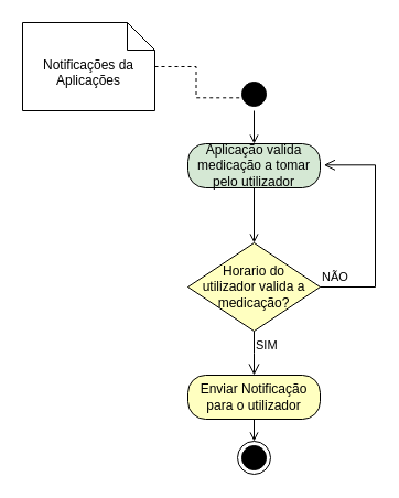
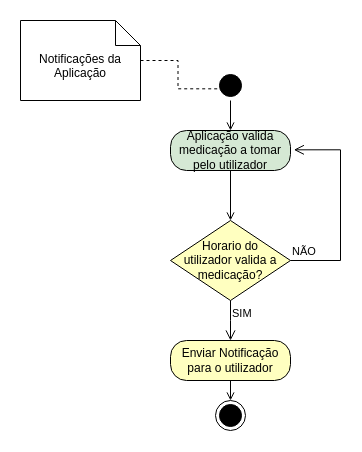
  <mxCell id="0" />
  <mxCell id="1" parent="0" />
- <mxCell id="2" value="Notificações da Aplicações" style="shape=note2;boundedLbl=1;whiteSpace=wrap;html=1;size=25;verticalAlign=top;align=center;" parent="1" vertex="1"><mxGeometry x="20" y="20" width="120" height="80" as="geometry" /></mxCell>
+ <mxCell id="2" value="Notificações da Aplicação" style="shape=note2;boundedLbl=1;whiteSpace=wrap;html=1;size=25;verticalAlign=top;align=center;" parent="1" vertex="1"><mxGeometry x="20" y="20" width="120" height="80" as="geometry" /></mxCell>
  <mxCell id="3" style="edgeStyle=orthogonalEdgeStyle;rounded=0;orthogonalLoop=1;jettySize=auto;html=1;entryX=0.206;entryY=0.611;entryDx=0;entryDy=0;entryPerimeter=0;dashed=1;endArrow=none;endFill=0;" parent="1" source="2" target="4" edge="1"><mxGeometry relative="1" as="geometry" /></mxCell>
  <mxCell id="4" value="" style="ellipse;shape=startState;fillColor=#000000;strokeColor=#000000;" parent="1" vertex="1"><mxGeometry x="215" y="70" width="30" height="30" as="geometry" /></mxCell>
  <mxCell id="5" style="edgeStyle=orthogonalEdgeStyle;rounded=0;orthogonalLoop=1;jettySize=auto;html=1;entryX=0.5;entryY=0;entryDx=0;entryDy=0;endArrow=open;endFill=0;" parent="1" source="6" target="8" edge="1"><mxGeometry relative="1" as="geometry" /></mxCell>
  <mxCell id="6" value="Aplicação valida medicação a tomar pelo utilizador" style="rounded=1;whiteSpace=wrap;html=1;arcSize=40;fontColor=#000000;fillColor=#d5e8d4;strokeColor=#000000;" parent="1" vertex="1"><mxGeometry x="170" y="130" width="120" height="40" as="geometry" /></mxCell>
  <mxCell id="7" style="edgeStyle=orthogonalEdgeStyle;rounded=0;orthogonalLoop=1;jettySize=auto;html=1;exitX=0.5;exitY=1;exitDx=0;exitDy=0;entryX=0.5;entryY=0;entryDx=0;entryDy=0;endArrow=open;endFill=0;" parent="1" source="4" target="6" edge="1"><mxGeometry relative="1" as="geometry" /></mxCell>
  <mxCell id="8" value="Horario do&lt;br style=&quot;border-color: var(--border-color);&quot;&gt;utilizador valida a&lt;br style=&quot;border-color: var(--border-color);&quot;&gt;medicação?" style="rhombus;whiteSpace=wrap;html=1;fontColor=#000000;fillColor=#ffffc0;strokeColor=#000000;" parent="1" vertex="1"><mxGeometry x="170" y="220" width="120" height="80" as="geometry" /></mxCell>
  <mxCell id="9" value="NÃO" style="edgeStyle=orthogonalEdgeStyle;html=1;align=left;verticalAlign=bottom;endArrow=open;endSize=8;strokeColor=#000000;rounded=0;entryX=1.028;entryY=0.483;entryDx=0;entryDy=0;entryPerimeter=0;" parent="1" source="8" target="6" edge="1"><mxGeometry x="-1" relative="1" as="geometry"><mxPoint x="359.64" y="255.4" as="targetPoint" /><Array as="points"><mxPoint x="340" y="260" /><mxPoint x="340" y="150" /><mxPoint x="293" y="150" /></Array></mxGeometry></mxCell>
  <mxCell id="10" value="SIM" style="edgeStyle=orthogonalEdgeStyle;html=1;align=left;verticalAlign=top;endArrow=open;endSize=8;strokeColor=#000000;rounded=0;exitX=0.5;exitY=1;exitDx=0;exitDy=0;" parent="1" edge="1" source="8"><mxGeometry x="-1" relative="1" as="geometry"><mxPoint x="230" y="340" as="targetPoint" /><mxPoint x="230" y="310" as="sourcePoint" /><Array as="points" /></mxGeometry></mxCell>
  <mxCell id="11" value="Enviar Notificação para o utilizador" style="rounded=1;whiteSpace=wrap;html=1;arcSize=40;fontColor=#000000;fillColor=#ffffc0;strokeColor=#000000;" parent="1" vertex="1"><mxGeometry x="170" y="340" width="120" height="40" as="geometry" /></mxCell>
  <mxCell id="12" style="edgeStyle=orthogonalEdgeStyle;rounded=0;orthogonalLoop=1;jettySize=auto;html=1;exitX=0.5;exitY=1;exitDx=0;exitDy=0;entryX=0.5;entryY=0;entryDx=0;entryDy=0;endArrow=open;endFill=0;" parent="1" source="11" target="13" edge="1"><mxGeometry relative="1" as="geometry"><mxPoint x="230" y="470" as="sourcePoint" /></mxGeometry></mxCell>
  <mxCell id="13" value="" style="ellipse;html=1;shape=endState;fillColor=#000000;strokeColor=#000000;" parent="1" vertex="1"><mxGeometry x="215" y="400" width="30" height="30" as="geometry" /></mxCell>
